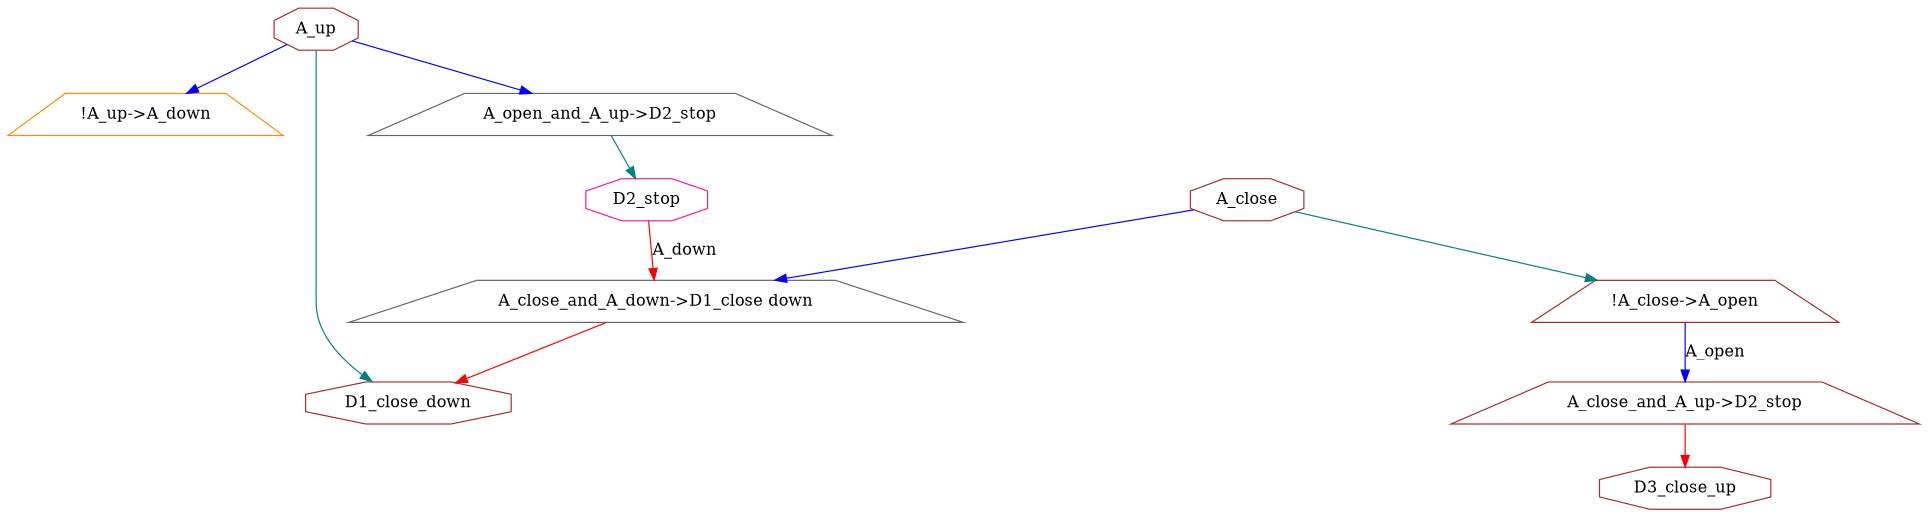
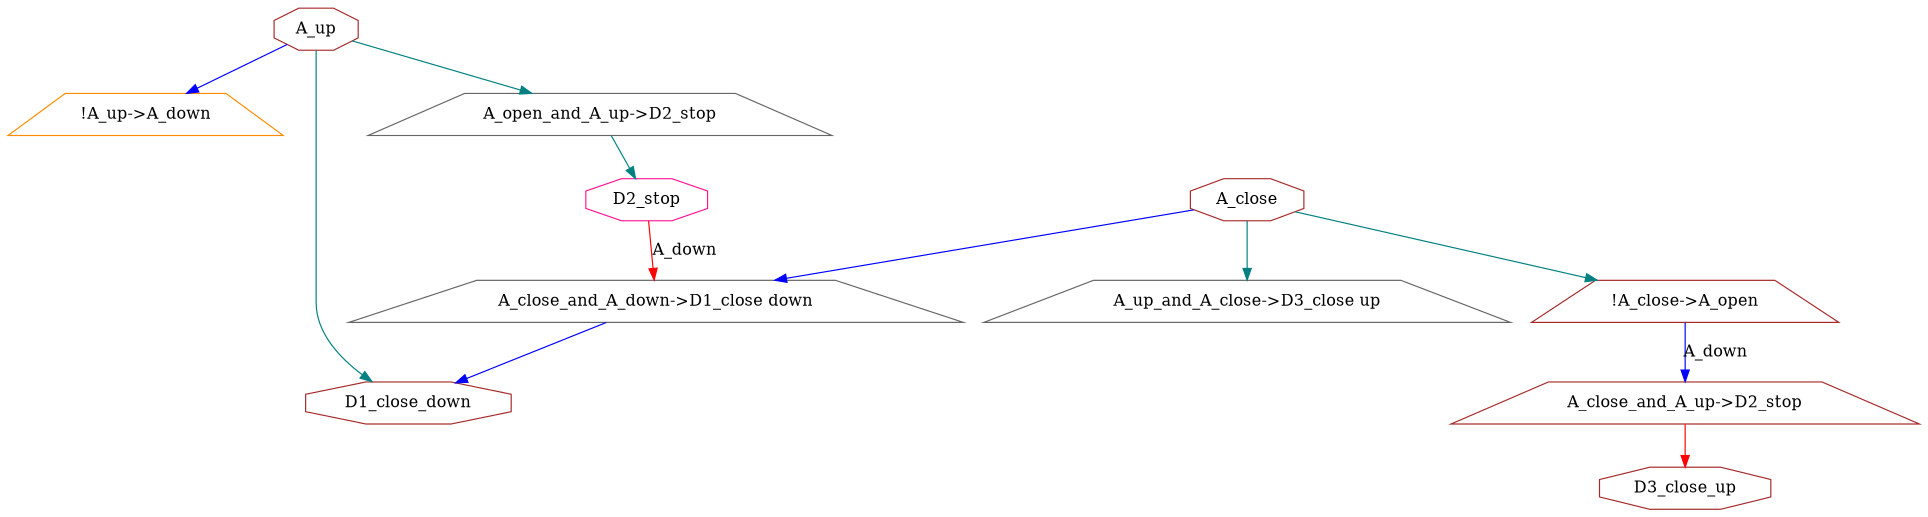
  digraph {
    randier=LR
    node [color=brown shape=trapezium]
    edge [color=teal]
    A_up [shape=octagon]
    n2 [color=darkorange label="!A_up->A_down"]
    n3 [color=gray40 label="A_open_and_A_up->D2_stop"]
    D1_close_down [shape=octagon]
+   n5 [color=gray40 label="A_up_and_A_close->D3_close up"]
    D2_stop [color=deeppink shape=octagon]
    A_close [shape=octagon]
    n8 [label="!A_close->A_open"]
    n9 [color=gray40 label="A_close_and_A_down->D1_close down"]
    n10 [label="A_close_and_A_up->D2_stop"]
    D3_close_up [shape=octagon]
    A_up -> n2 [color=blue]
-   A_up -> n3 [color=blue]
+   A_up -> n3
    A_up -> D1_close_down
    n3 -> D2_stop
    D2_stop -> n9 [color=red label=A_down]
+   A_close -> n5
    A_close -> n8
    A_close -> n9 [color=blue]
-   n8 -> n10 [color=blue label=A_open]
-   n9 -> D1_close_down [color=red]
+   n8 -> n10 [color=blue label=A_down]
+   n9 -> D1_close_down [color=blue]
    n10 -> D3_close_up [color=red]
  }
